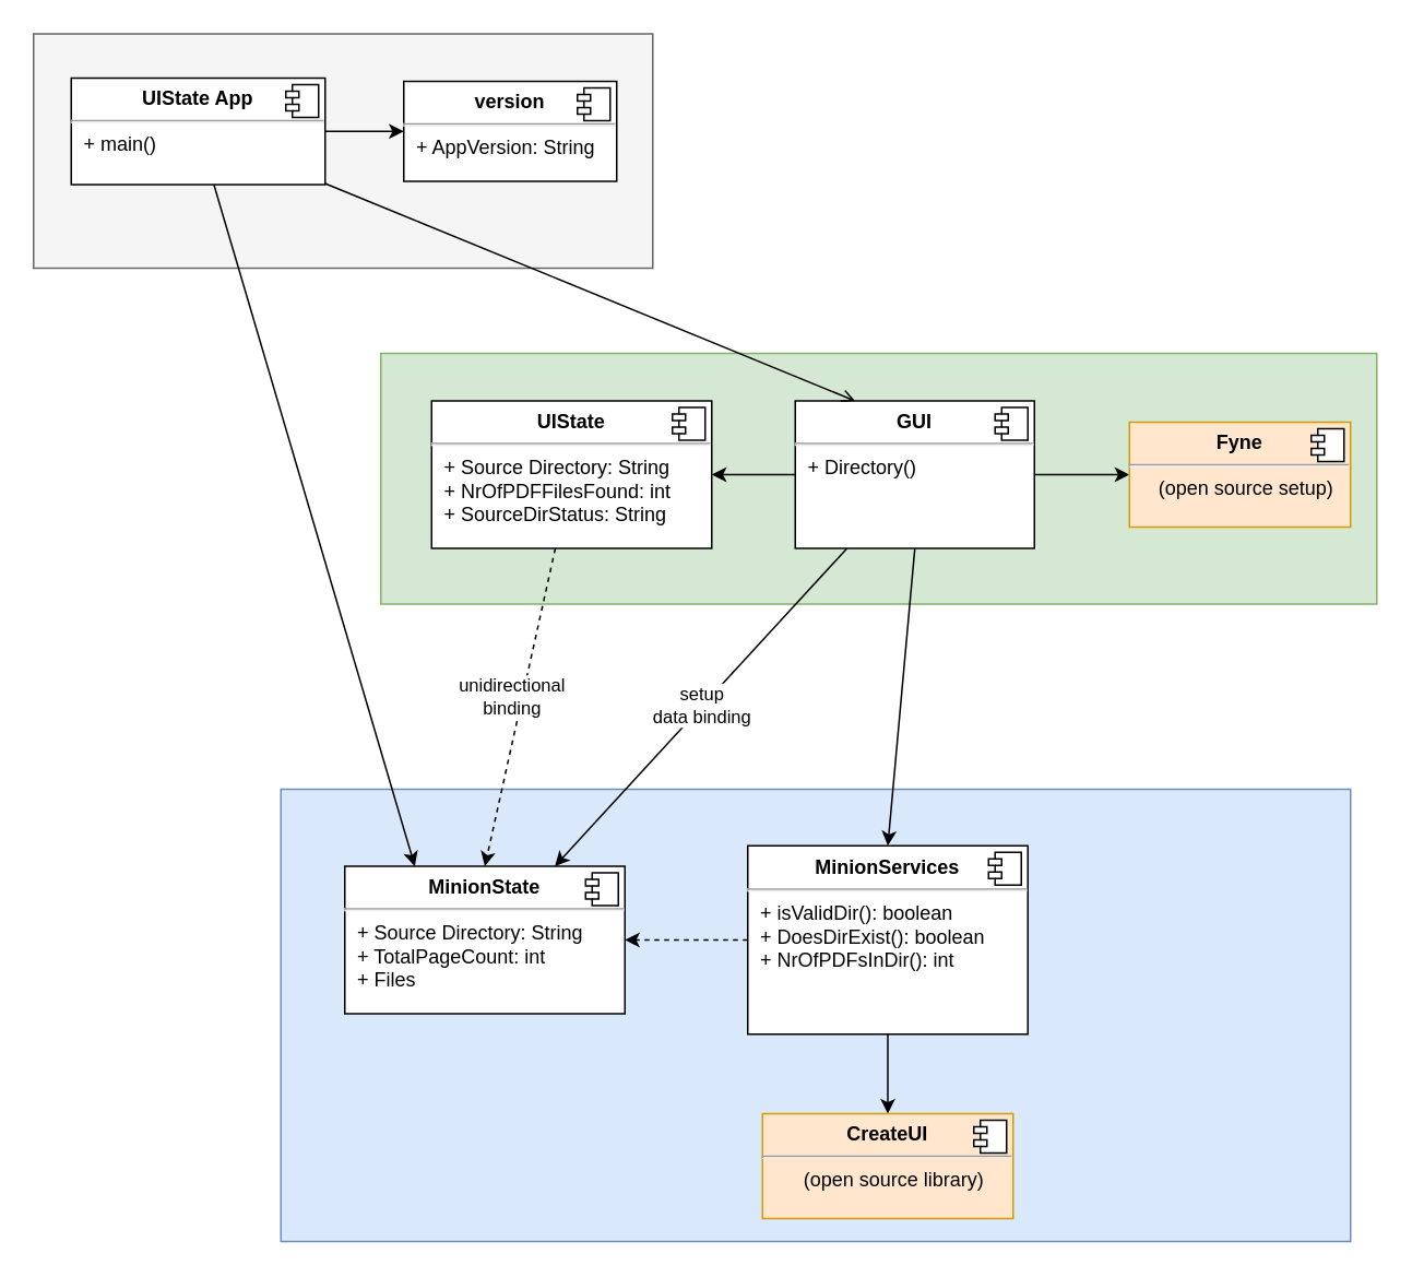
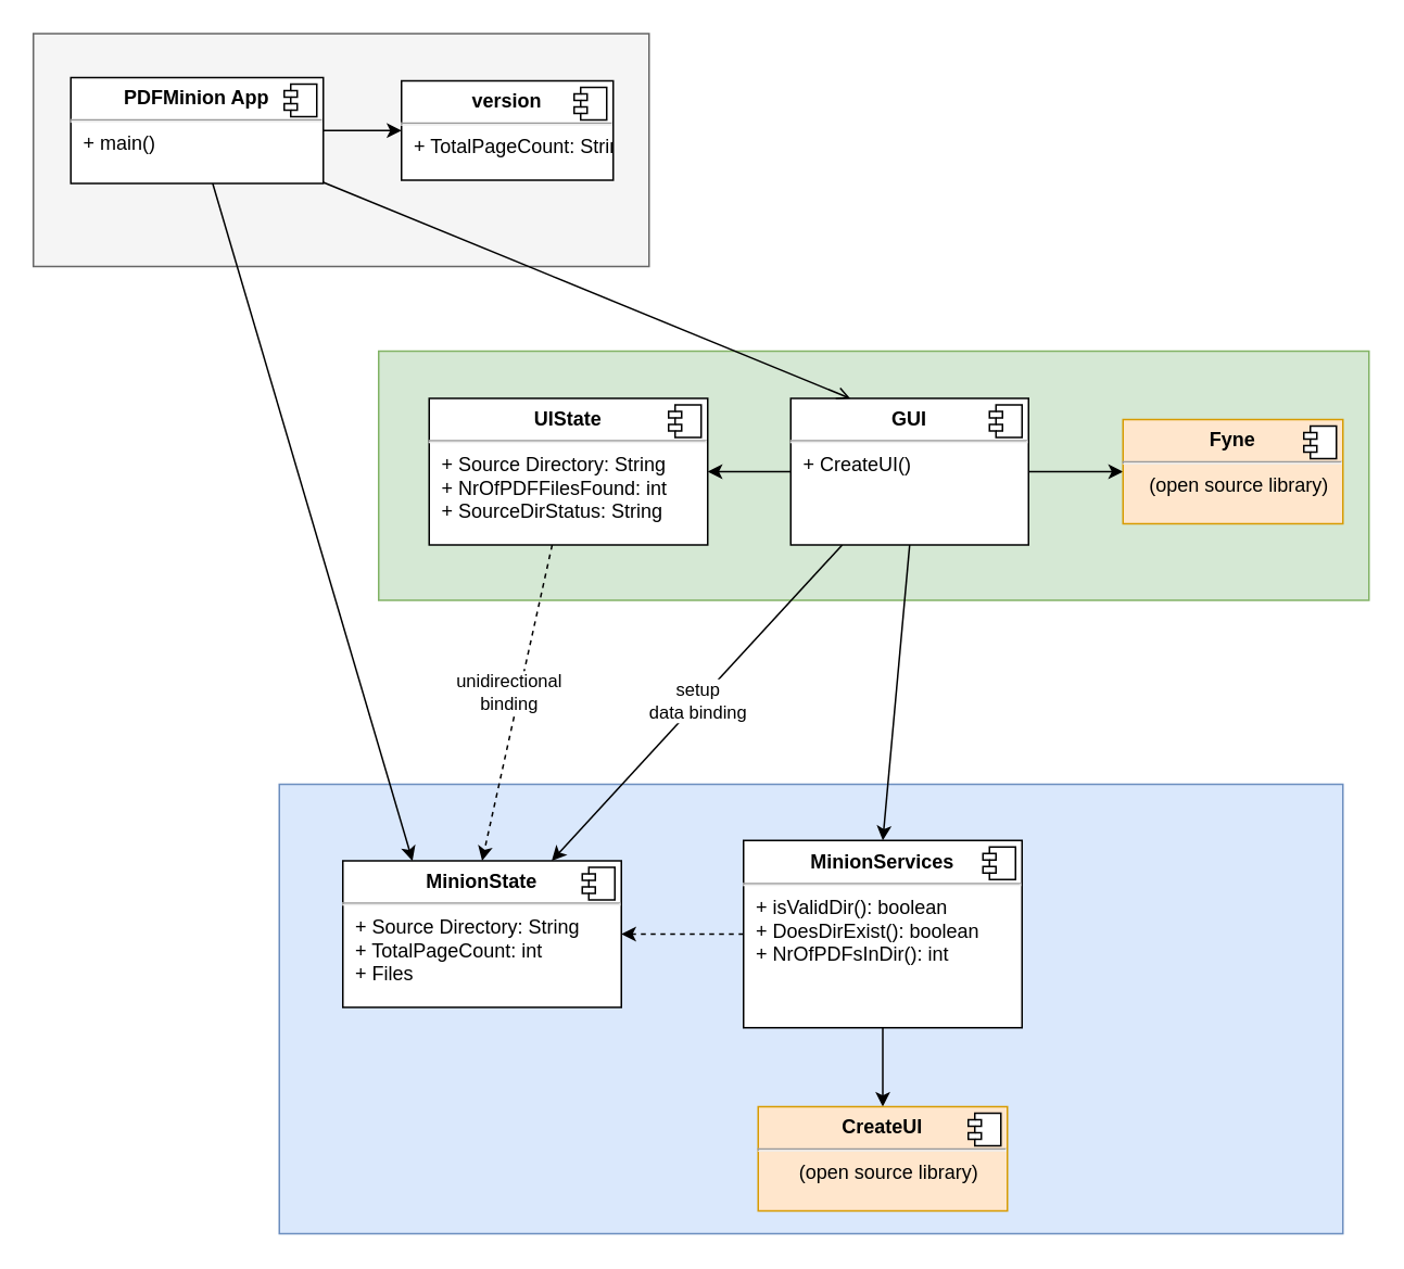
  <mxCell id="0" />
  <mxCell id="1" parent="0" />
  <mxCell id="2" value="" style="rounded=0;whiteSpace=wrap;html=1;fillColor=#f5f5f5;strokeColor=#666666;fontColor=#333333;" vertex="1" parent="1"><mxGeometry x="20" y="20" width="378" height="143" as="geometry" /></mxCell>
  <mxCell id="3" value="" style="rounded=0;whiteSpace=wrap;html=1;fillColor=#d5e8d4;strokeColor=#82b366;" vertex="1" parent="1"><mxGeometry x="232" y="215" width="608" height="153" as="geometry" /></mxCell>
  <mxCell id="4" value="" style="rounded=0;whiteSpace=wrap;html=1;fillColor=#dae8fc;strokeColor=#6c8ebf;" parent="1" vertex="1"><mxGeometry x="171" y="481" width="653" height="276" as="geometry" /></mxCell>
  <mxCell id="5" value="&lt;p style=&quot;margin:0px;margin-top:6px;text-align:center;&quot;&gt;&lt;b&gt;MinionState&lt;/b&gt;&lt;/p&gt;&lt;hr&gt;&lt;p style=&quot;margin:0px;margin-left:8px;&quot;&gt;+ Source Directory: String&lt;br&gt;&lt;/p&gt;&lt;p style=&quot;margin:0px;margin-left:8px;&quot;&gt;+ TotalPageCount: int&lt;/p&gt;&lt;p style=&quot;margin:0px;margin-left:8px;&quot;&gt;+ Files&lt;/p&gt;" style="align=left;overflow=fill;html=1;dropTarget=0;" vertex="1" parent="1"><mxGeometry x="210" y="528" width="171" height="90" as="geometry" /></mxCell>
  <mxCell id="6" value="" style="shape=component;jettyWidth=8;jettyHeight=4;" vertex="1" parent="5"><mxGeometry x="1" width="20" height="20" relative="1" as="geometry"><mxPoint x="-24" y="4" as="offset" /></mxGeometry></mxCell>
- <mxCell id="7" value="&lt;p style=&quot;margin:0px;margin-top:6px;text-align:center;&quot;&gt;&lt;b&gt;version&lt;/b&gt;&lt;/p&gt;&lt;hr&gt;&lt;p style=&quot;margin:0px;margin-left:8px;&quot;&gt;&lt;span style=&quot;background-color: initial;&quot;&gt;+ AppVersion: String&lt;/span&gt;&lt;br&gt;&lt;/p&gt;" style="align=left;overflow=fill;html=1;dropTarget=0;" vertex="1" parent="1"><mxGeometry x="246" y="49" width="130" height="61" as="geometry" /></mxCell>
+ <mxCell id="7" value="&lt;p style=&quot;margin:0px;margin-top:6px;text-align:center;&quot;&gt;&lt;b&gt;version&lt;/b&gt;&lt;/p&gt;&lt;hr&gt;&lt;p style=&quot;margin:0px;margin-left:8px;&quot;&gt;&lt;span style=&quot;background-color: initial;&quot;&gt;+ TotalPageCount: String&lt;/span&gt;&lt;br&gt;&lt;/p&gt;" style="align=left;overflow=fill;html=1;dropTarget=0;" vertex="1" parent="1"><mxGeometry x="246" y="49" width="130" height="61" as="geometry" /></mxCell>
  <mxCell id="8" value="" style="shape=component;jettyWidth=8;jettyHeight=4;" vertex="1" parent="7"><mxGeometry x="1" width="20" height="20" relative="1" as="geometry"><mxPoint x="-24" y="4" as="offset" /></mxGeometry></mxCell>
  <mxCell id="9" style="edgeStyle=none;orthogonalLoop=1;jettySize=auto;html=1;entryX=1;entryY=0.5;entryDx=0;entryDy=0;dashed=1;" edge="1" parent="1" source="11" target="5"><mxGeometry relative="1" as="geometry" /></mxCell>
  <mxCell id="10" style="edgeStyle=none;orthogonalLoop=1;jettySize=auto;html=1;" edge="1" parent="1" source="11" target="25"><mxGeometry relative="1" as="geometry" /></mxCell>
  <mxCell id="11" value="&lt;p style=&quot;margin:0px;margin-top:6px;text-align:center;&quot;&gt;&lt;b&gt;MinionServices&lt;/b&gt;&lt;/p&gt;&lt;hr&gt;&lt;p style=&quot;margin:0px;margin-left:8px;&quot;&gt;+ isValidDir(): boolean&lt;br&gt;&lt;/p&gt;&lt;p style=&quot;margin:0px;margin-left:8px;&quot;&gt;+ DoesDirExist(): boolean&lt;/p&gt;&lt;p style=&quot;margin:0px;margin-left:8px;&quot;&gt;+ NrOfPDFsInDir(): int&lt;/p&gt;&lt;p style=&quot;margin:0px;margin-left:8px;&quot;&gt;&lt;br&gt;&lt;/p&gt;" style="align=left;overflow=fill;html=1;dropTarget=0;" vertex="1" parent="1"><mxGeometry x="456" y="515.5" width="171" height="115" as="geometry" /></mxCell>
  <mxCell id="12" value="" style="shape=component;jettyWidth=8;jettyHeight=4;" vertex="1" parent="11"><mxGeometry x="1" width="20" height="20" relative="1" as="geometry"><mxPoint x="-24" y="4" as="offset" /></mxGeometry></mxCell>
  <mxCell id="13" style="edgeStyle=none;orthogonalLoop=1;jettySize=auto;html=1;entryX=0.5;entryY=0;entryDx=0;entryDy=0;dashed=1;" edge="1" parent="1" source="15" target="5"><mxGeometry relative="1" as="geometry" /></mxCell>
  <mxCell id="14" value="unidirectional&lt;br&gt;binding" style="edgeLabel;html=1;align=center;verticalAlign=middle;resizable=0;points=[];" vertex="1" connectable="0" parent="13"><mxGeometry x="0.254" y="1" relative="1" as="geometry"><mxPoint x="-1" y="-32" as="offset" /></mxGeometry></mxCell>
  <mxCell id="15" value="&lt;p style=&quot;margin:0px;margin-top:6px;text-align:center;&quot;&gt;&lt;b&gt;UIState&lt;/b&gt;&lt;/p&gt;&lt;hr&gt;&lt;p style=&quot;margin:0px;margin-left:8px;&quot;&gt;+ Source Directory: String&lt;br&gt;&lt;/p&gt;&lt;p style=&quot;margin:0px;margin-left:8px;&quot;&gt;+ NrOfPDFFilesFound: int&lt;/p&gt;&lt;p style=&quot;margin:0px;margin-left:8px;&quot;&gt;+ SourceDirStatus: String&lt;/p&gt;" style="align=left;overflow=fill;html=1;dropTarget=0;" vertex="1" parent="1"><mxGeometry x="263" y="244" width="171" height="90" as="geometry" /></mxCell>
  <mxCell id="16" value="" style="shape=component;jettyWidth=8;jettyHeight=4;" vertex="1" parent="15"><mxGeometry x="1" width="20" height="20" relative="1" as="geometry"><mxPoint x="-24" y="4" as="offset" /></mxGeometry></mxCell>
  <mxCell id="17" style="edgeStyle=none;orthogonalLoop=1;jettySize=auto;html=1;" edge="1" parent="1" source="22" target="15"><mxGeometry relative="1" as="geometry" /></mxCell>
  <mxCell id="18" style="edgeStyle=none;orthogonalLoop=1;jettySize=auto;html=1;entryX=0;entryY=0.5;entryDx=0;entryDy=0;exitX=1;exitY=0.5;exitDx=0;exitDy=0;" edge="1" parent="1" source="31" target="7"><mxGeometry relative="1" as="geometry" /></mxCell>
  <mxCell id="19" style="edgeStyle=none;orthogonalLoop=1;jettySize=auto;html=1;entryX=0.75;entryY=0;entryDx=0;entryDy=0;" edge="1" parent="1" source="22" target="5"><mxGeometry relative="1" as="geometry" /></mxCell>
  <mxCell id="20" value="setup&lt;br&gt;data binding" style="edgeLabel;html=1;align=center;verticalAlign=middle;resizable=0;points=[];" vertex="1" connectable="0" parent="19"><mxGeometry x="0.203" y="3" relative="1" as="geometry"><mxPoint x="16" y="-24" as="offset" /></mxGeometry></mxCell>
  <mxCell id="21" style="edgeStyle=none;orthogonalLoop=1;jettySize=auto;html=1;entryX=0;entryY=0.5;entryDx=0;entryDy=0;" edge="1" parent="1" source="22" target="27"><mxGeometry relative="1" as="geometry" /></mxCell>
- <mxCell id="22" value="&lt;p style=&quot;margin:0px;margin-top:6px;text-align:center;&quot;&gt;&lt;b&gt;GUI&lt;/b&gt;&lt;/p&gt;&lt;hr&gt;&lt;p style=&quot;margin:0px;margin-left:8px;&quot;&gt;+ Directory()&lt;/p&gt;" style="align=left;overflow=fill;html=1;dropTarget=0;" vertex="1" parent="1"><mxGeometry x="485" y="244" width="146" height="90" as="geometry" /></mxCell>
+ <mxCell id="22" value="&lt;p style=&quot;margin:0px;margin-top:6px;text-align:center;&quot;&gt;&lt;b&gt;GUI&lt;/b&gt;&lt;/p&gt;&lt;hr&gt;&lt;p style=&quot;margin:0px;margin-left:8px;&quot;&gt;+ CreateUI()&lt;/p&gt;" style="align=left;overflow=fill;html=1;dropTarget=0;" vertex="1" parent="1"><mxGeometry x="485" y="244" width="146" height="90" as="geometry" /></mxCell>
  <mxCell id="23" value="" style="shape=component;jettyWidth=8;jettyHeight=4;" vertex="1" parent="22"><mxGeometry x="1" width="20" height="20" relative="1" as="geometry"><mxPoint x="-24" y="4" as="offset" /></mxGeometry></mxCell>
  <mxCell id="24" style="orthogonalLoop=1;jettySize=auto;html=1;entryX=0.5;entryY=0;entryDx=0;entryDy=0;exitX=0.5;exitY=1;exitDx=0;exitDy=0;" edge="1" parent="1" source="22" target="11"><mxGeometry relative="1" as="geometry"><mxPoint x="713.5" y="288" as="sourcePoint" /><mxPoint x="666.25" y="529" as="targetPoint" /></mxGeometry></mxCell>
  <mxCell id="25" value="&lt;p style=&quot;margin:0px;margin-top:6px;text-align:center;&quot;&gt;&lt;b&gt;CreateUI&lt;/b&gt;&lt;/p&gt;&lt;hr&gt;&lt;p style=&quot;text-align: center; margin: 0px 0px 0px 8px;&quot;&gt;(open source library)&lt;/p&gt;" style="align=left;overflow=fill;html=1;dropTarget=0;fillColor=#ffe6cc;strokeColor=#d79b00;" vertex="1" parent="1"><mxGeometry x="465" y="679" width="153" height="64" as="geometry" /></mxCell>
  <mxCell id="26" value="" style="shape=component;jettyWidth=8;jettyHeight=4;" vertex="1" parent="25"><mxGeometry x="1" width="20" height="20" relative="1" as="geometry"><mxPoint x="-24" y="4" as="offset" /></mxGeometry></mxCell>
- <mxCell id="27" value="&lt;p style=&quot;margin:0px;margin-top:6px;text-align:center;&quot;&gt;&lt;b&gt;Fyne&lt;/b&gt;&lt;/p&gt;&lt;hr&gt;&lt;p style=&quot;text-align: center; margin: 0px 0px 0px 8px;&quot;&gt;(open source setup)&lt;/p&gt;" style="align=left;overflow=fill;html=1;dropTarget=0;fillColor=#ffe6cc;strokeColor=#d79b00;" vertex="1" parent="1"><mxGeometry x="689" y="257" width="135" height="64" as="geometry" /></mxCell>
+ <mxCell id="27" value="&lt;p style=&quot;margin:0px;margin-top:6px;text-align:center;&quot;&gt;&lt;b&gt;Fyne&lt;/b&gt;&lt;/p&gt;&lt;hr&gt;&lt;p style=&quot;text-align: center; margin: 0px 0px 0px 8px;&quot;&gt;(open source library)&lt;/p&gt;" style="align=left;overflow=fill;html=1;dropTarget=0;fillColor=#ffe6cc;strokeColor=#d79b00;" vertex="1" parent="1"><mxGeometry x="689" y="257" width="135" height="64" as="geometry" /></mxCell>
  <mxCell id="28" value="" style="shape=component;jettyWidth=8;jettyHeight=4;" vertex="1" parent="27"><mxGeometry x="1" width="20" height="20" relative="1" as="geometry"><mxPoint x="-24" y="4" as="offset" /></mxGeometry></mxCell>
  <mxCell id="29" style="edgeStyle=none;orthogonalLoop=1;jettySize=auto;html=1;entryX=0.25;entryY=0;entryDx=0;entryDy=0;endArrow=open;" edge="1" parent="1" source="31" target="22"><mxGeometry relative="1" as="geometry" /></mxCell>
  <mxCell id="30" style="edgeStyle=none;orthogonalLoop=1;jettySize=auto;html=1;entryX=0.25;entryY=0;entryDx=0;entryDy=0;" edge="1" parent="1" source="31" target="5"><mxGeometry relative="1" as="geometry" /></mxCell>
- <mxCell id="31" value="&lt;p style=&quot;margin:0px;margin-top:6px;text-align:center;&quot;&gt;&lt;b&gt;UIState App&lt;/b&gt;&lt;/p&gt;&lt;hr&gt;&lt;p style=&quot;margin:0px;margin-left:8px;&quot;&gt;+ main()&lt;/p&gt;" style="align=left;overflow=fill;html=1;dropTarget=0;" vertex="1" parent="1"><mxGeometry x="43" y="47" width="155" height="65" as="geometry" /></mxCell>
+ <mxCell id="31" value="&lt;p style=&quot;margin:0px;margin-top:6px;text-align:center;&quot;&gt;&lt;b&gt;PDFMinion App&lt;/b&gt;&lt;/p&gt;&lt;hr&gt;&lt;p style=&quot;margin:0px;margin-left:8px;&quot;&gt;+ main()&lt;/p&gt;" style="align=left;overflow=fill;html=1;dropTarget=0;" vertex="1" parent="1"><mxGeometry x="43" y="47" width="155" height="65" as="geometry" /></mxCell>
  <mxCell id="32" value="" style="shape=component;jettyWidth=8;jettyHeight=4;" vertex="1" parent="31"><mxGeometry x="1" width="20" height="20" relative="1" as="geometry"><mxPoint x="-24" y="4" as="offset" /></mxGeometry></mxCell>
